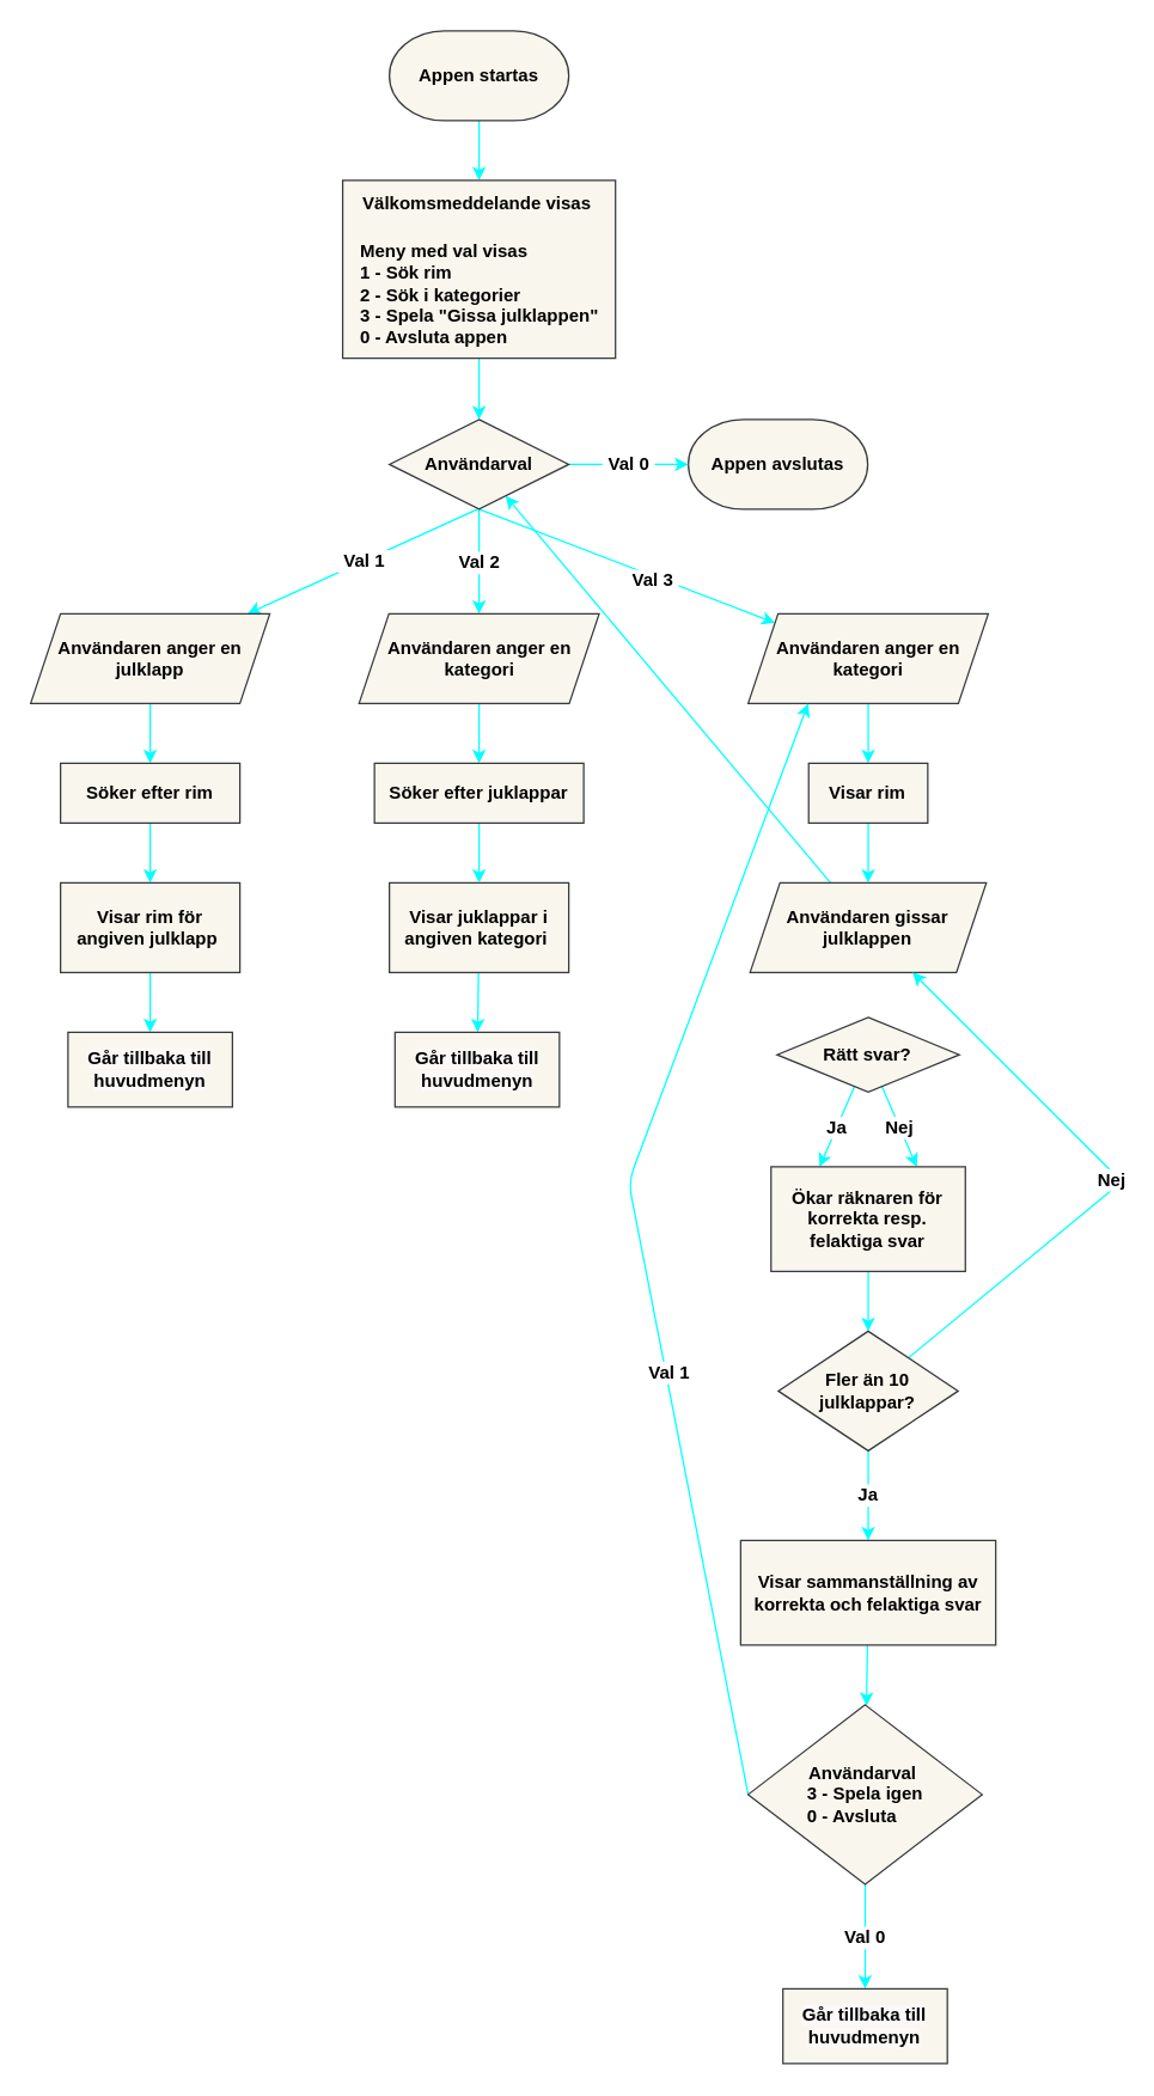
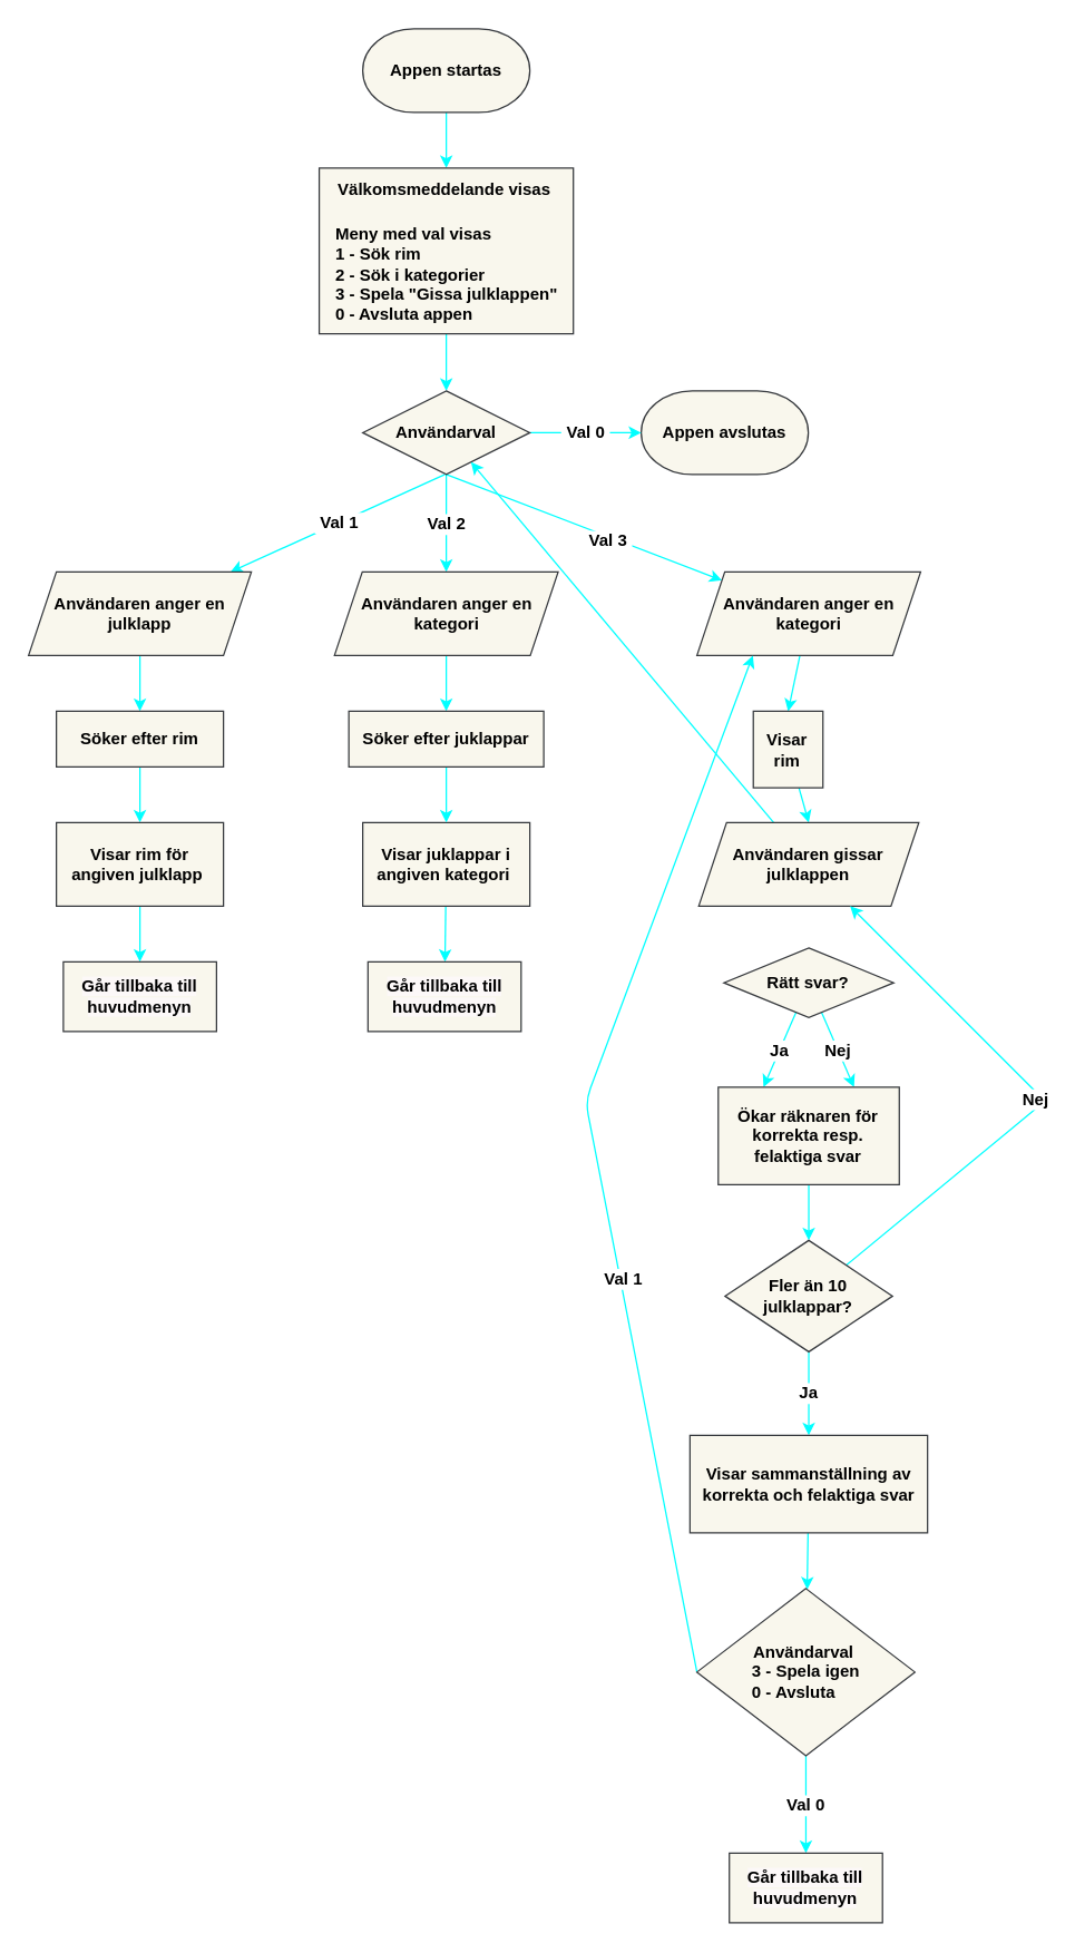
  <mxCell id="0" />
  <mxCell id="1" parent="0" />
  <mxCell id="2" style="edgeStyle=none;html=1;fontFamily=Helvetica;fontSize=12;fontColor=#000000;strokeColor=#00FFFF;" parent="1" source="3" target="6" edge="1"><mxGeometry relative="1" as="geometry" /></mxCell>
  <mxCell id="3" value="&lt;font size=&quot;1&quot; color=&quot;#000000&quot;&gt;&lt;b style=&quot;font-size: 12px;&quot;&gt;Appen startas&lt;/b&gt;&lt;/font&gt;" style="strokeWidth=1;html=1;shape=mxgraph.flowchart.terminator;whiteSpace=wrap;fillColor=#f9f7ed;strokeColor=#36393d;" parent="1" vertex="1"><mxGeometry x="260.01" y="20" width="120" height="60" as="geometry" /></mxCell>
  <mxCell id="4" value="&lt;font size=&quot;1&quot; color=&quot;#000000&quot; style=&quot;&quot;&gt;&lt;b style=&quot;font-size: 12px;&quot;&gt;Appen avslutas&lt;/b&gt;&lt;/font&gt;" style="strokeWidth=1;html=1;shape=mxgraph.flowchart.terminator;whiteSpace=wrap;fillColor=#f9f7ed;strokeColor=#36393d;" parent="1" vertex="1"><mxGeometry x="460" y="280" width="120" height="60" as="geometry" /></mxCell>
  <mxCell id="5" style="edgeStyle=none;html=1;fontFamily=Helvetica;fontSize=12;fontColor=#000000;entryX=0.5;entryY=0;entryDx=0;entryDy=0;strokeColor=#00FFFF;" parent="1" source="6" edge="1" target="12"><mxGeometry relative="1" as="geometry"><mxPoint x="320" y="230" as="targetPoint" /><Array as="points"><mxPoint x="320" y="260" /></Array></mxGeometry></mxCell>
  <mxCell id="6" value="&lt;div style=&quot;&quot;&gt;&lt;font color=&quot;#000000&quot;&gt;&lt;span style=&quot;font-size: 12px;&quot;&gt;&lt;b&gt;Välkomsmeddelande visas&amp;nbsp;&lt;/b&gt;&lt;/span&gt;&lt;/font&gt;&lt;/div&gt;&lt;div style=&quot;&quot;&gt;&lt;font color=&quot;#000000&quot;&gt;&lt;span style=&quot;font-size: 12px;&quot;&gt;&lt;b&gt;&lt;br&gt;&lt;/b&gt;&lt;/span&gt;&lt;/font&gt;&lt;/div&gt;&lt;div style=&quot;text-align: left;&quot;&gt;&lt;font color=&quot;#000000&quot;&gt;&lt;span style=&quot;font-size: 12px;&quot;&gt;&lt;b&gt;Meny med val visas&lt;/b&gt;&lt;/span&gt;&lt;/font&gt;&lt;/div&gt;&lt;font color=&quot;#000000&quot; style=&quot;font-size: 12px;&quot;&gt;&lt;b&gt;&lt;div style=&quot;text-align: left;&quot;&gt;&lt;b style=&quot;background-color: initial;&quot;&gt;1 - Sök rim&lt;/b&gt;&lt;/div&gt;&lt;div style=&quot;text-align: left;&quot;&gt;&lt;b style=&quot;background-color: initial;&quot;&gt;2 - Sök i kategorier&lt;/b&gt;&lt;/div&gt;&lt;div style=&quot;text-align: left;&quot;&gt;&lt;b style=&quot;background-color: initial;&quot;&gt;3 - Spela &quot;Gissa julklappen&quot;&lt;/b&gt;&lt;/div&gt;&lt;div style=&quot;text-align: left;&quot;&gt;0 - Avsluta appen&lt;/div&gt;&lt;/b&gt;&lt;/font&gt;" style="rounded=0;whiteSpace=wrap;html=1;strokeColor=#36393d;strokeWidth=1;fontFamily=Helvetica;fontSize=13;fontColor=default;fillColor=#f9f7ed;" parent="1" vertex="1"><mxGeometry x="228.76" y="120" width="182.5" height="119" as="geometry" /></mxCell>
  <mxCell id="7" value="&lt;span&gt;&lt;font&gt;&amp;nbsp;Val 0&amp;nbsp;&lt;br&gt;&lt;/font&gt;&lt;/span&gt;" style="edgeStyle=none;html=1;fontFamily=Helvetica;fontSize=12;fontColor=#000000;exitX=1;exitY=0.5;exitDx=0;exitDy=0;labelBackgroundColor=#FFFFFF;strokeColor=#00FFFF;fontStyle=1" parent="1" source="12" target="4" edge="1"><mxGeometry x="0.0" relative="1" as="geometry"><mxPoint x="360" y="303" as="sourcePoint" /><Array as="points"><mxPoint x="430" y="310" /></Array><mxPoint as="offset" /></mxGeometry></mxCell>
  <mxCell id="8" value="&amp;nbsp;Val 2&amp;nbsp;" style="edgeStyle=none;html=1;fontFamily=Helvetica;fontSize=12;fontColor=#000000;labelBackgroundColor=#FFFFFF;strokeColor=#00FFFF;fontStyle=1" parent="1" target="16" edge="1"><mxGeometry x="0.02" relative="1" as="geometry"><mxPoint x="319" y="430" as="targetPoint" /><mxPoint x="320" y="340" as="sourcePoint" /><mxPoint as="offset" /></mxGeometry></mxCell>
  <mxCell id="9" value="&amp;nbsp;Val 1&amp;nbsp;" style="edgeStyle=none;html=1;fontFamily=Helvetica;fontSize=12;fontColor=#000000;endArrow=classic;endFill=1;exitX=0.5;exitY=1;exitDx=0;exitDy=0;labelBackgroundColor=#FFFFFF;strokeColor=#00FFFF;fontStyle=1" parent="1" edge="1"><mxGeometry x="-0.004" relative="1" as="geometry"><mxPoint x="165.003" y="410" as="targetPoint" /><mxPoint x="319.01" y="340" as="sourcePoint" /><mxPoint as="offset" /></mxGeometry></mxCell>
  <mxCell id="10" style="edgeStyle=none;html=1;fontFamily=Helvetica;fontSize=12;fontColor=#FFFFFF;exitX=0.5;exitY=1;exitDx=0;exitDy=0;strokeColor=#00FFFF;fontStyle=1" parent="1" source="12" edge="1" target="26"><mxGeometry relative="1" as="geometry"><mxPoint x="478.155" y="415.536" as="targetPoint" /></mxGeometry></mxCell>
  <mxCell id="11" value="&amp;nbsp;Val 3&amp;nbsp;" style="edgeLabel;html=1;align=center;verticalAlign=middle;resizable=0;points=[];fontSize=12;fontFamily=Helvetica;fontColor=#000000;labelBackgroundColor=#FFFFFF;fontStyle=1" parent="10" vertex="1" connectable="0"><mxGeometry x="0.18" y="-3" relative="1" as="geometry"><mxPoint as="offset" /></mxGeometry></mxCell>
  <mxCell id="12" value="&lt;b&gt;Användarval&lt;/b&gt;" style="rhombus;whiteSpace=wrap;html=1;strokeColor=#36393d;strokeWidth=1;fontFamily=Helvetica;fontSize=12;fontColor=#000000;fillColor=#f9f7ed;" parent="1" vertex="1"><mxGeometry x="260.01" y="280" width="120" height="60" as="geometry" /></mxCell>
  <mxCell id="13" style="edgeStyle=none;html=1;entryX=0.5;entryY=0;entryDx=0;entryDy=0;fontFamily=Helvetica;fontSize=12;fontColor=#000000;endArrow=classic;endFill=1;strokeColor=#00FFFF;" parent="1" source="14" target="18" edge="1"><mxGeometry relative="1" as="geometry" /></mxCell>
  <mxCell id="14" value="&lt;font color=&quot;#000000&quot;&gt;&lt;b&gt;Användaren anger en julklapp&lt;/b&gt;&lt;/font&gt;" style="shape=parallelogram;perimeter=parallelogramPerimeter;whiteSpace=wrap;html=1;fixedSize=1;strokeColor=#36393d;strokeWidth=1;fontFamily=Helvetica;fontSize=12;fontColor=#FFFFFF;fillColor=#f9f7ed;" parent="1" vertex="1"><mxGeometry x="20" y="410" width="160" height="60" as="geometry" /></mxCell>
  <mxCell id="15" style="edgeStyle=none;html=1;entryX=0.5;entryY=0;entryDx=0;entryDy=0;strokeColor=#00FFFF;" edge="1" parent="1" source="16" target="24"><mxGeometry relative="1" as="geometry" /></mxCell>
  <mxCell id="16" value="&lt;font color=&quot;#000000&quot;&gt;&lt;b&gt;Användaren anger en kategori&lt;/b&gt;&lt;/font&gt;" style="shape=parallelogram;perimeter=parallelogramPerimeter;whiteSpace=wrap;html=1;fixedSize=1;strokeColor=#36393d;strokeWidth=1;fontFamily=Helvetica;fontSize=12;fontColor=#FFFFFF;fillColor=#f9f7ed;" parent="1" vertex="1"><mxGeometry x="239.69" y="410" width="160.63" height="60" as="geometry" /></mxCell>
  <mxCell id="17" style="edgeStyle=none;html=1;entryX=0.5;entryY=0;entryDx=0;entryDy=0;fontFamily=Helvetica;fontSize=12;fontColor=#000000;endArrow=classic;endFill=1;strokeColor=#00FFFF;" parent="1" source="18" target="20" edge="1"><mxGeometry relative="1" as="geometry"><Array as="points"><mxPoint x="100" y="570" /></Array></mxGeometry></mxCell>
  <mxCell id="18" value="&lt;b&gt;Söker efter rim&lt;/b&gt;" style="rounded=0;whiteSpace=wrap;html=1;strokeColor=#36393d;strokeWidth=1;fontFamily=Helvetica;fontSize=12;fontColor=#000000;fillColor=#f9f7ed;" parent="1" vertex="1"><mxGeometry x="40" y="510" width="120" height="40" as="geometry" /></mxCell>
  <mxCell id="19" style="edgeStyle=none;html=1;fontFamily=Helvetica;fontSize=12;fontColor=#000000;endArrow=classic;endFill=1;strokeColor=#00FFFF;" parent="1" source="20" target="29" edge="1"><mxGeometry relative="1" as="geometry"><mxPoint x="100" y="690" as="targetPoint" /></mxGeometry></mxCell>
  <mxCell id="20" value="&lt;b&gt;Visar rim för angiven julklapp&amp;nbsp;&lt;/b&gt;" style="rounded=0;whiteSpace=wrap;html=1;strokeColor=#36393d;strokeWidth=1;fontFamily=Helvetica;fontSize=12;fontColor=#000000;fillColor=#f9f7ed;" parent="1" vertex="1"><mxGeometry x="40" y="590" width="120" height="60" as="geometry" /></mxCell>
  <mxCell id="21" style="edgeStyle=none;html=1;strokeColor=#00FFFF;" edge="1" parent="1" source="22" target="30"><mxGeometry relative="1" as="geometry"><mxPoint x="320.01" y="690" as="targetPoint" /></mxGeometry></mxCell>
  <mxCell id="22" value="&lt;b&gt;Visar juklappar i angiven kategori&amp;nbsp;&lt;/b&gt;" style="rounded=0;whiteSpace=wrap;html=1;strokeColor=#36393d;strokeWidth=1;fontFamily=Helvetica;fontSize=12;fontColor=#000000;fillColor=#f9f7ed;" vertex="1" parent="1"><mxGeometry x="260.01" y="590" width="120" height="60" as="geometry" /></mxCell>
  <mxCell id="23" style="edgeStyle=none;html=1;strokeColor=#00FFFF;" edge="1" parent="1" source="24" target="22"><mxGeometry relative="1" as="geometry" /></mxCell>
  <mxCell id="24" value="&lt;b&gt;Söker efter juklappar&lt;/b&gt;" style="rounded=0;whiteSpace=wrap;html=1;strokeColor=#36393d;strokeWidth=1;fontFamily=Helvetica;fontSize=12;fontColor=#000000;fillColor=#f9f7ed;" vertex="1" parent="1"><mxGeometry x="250.01" y="510" width="139.99" height="40" as="geometry" /></mxCell>
  <mxCell id="25" style="edgeStyle=none;html=1;entryX=0.5;entryY=0;entryDx=0;entryDy=0;strokeColor=#00FFFF;" edge="1" parent="1" source="26" target="28"><mxGeometry relative="1" as="geometry" /></mxCell>
  <mxCell id="26" value="&lt;font color=&quot;#000000&quot;&gt;&lt;b&gt;Användaren anger en kategori&lt;/b&gt;&lt;/font&gt;" style="shape=parallelogram;perimeter=parallelogramPerimeter;whiteSpace=wrap;html=1;fixedSize=1;strokeColor=#36393d;strokeWidth=1;fontFamily=Helvetica;fontSize=12;fontColor=#FFFFFF;fillColor=#f9f7ed;" vertex="1" parent="1"><mxGeometry x="500" y="410" width="160.63" height="60" as="geometry" /></mxCell>
  <mxCell id="27" style="edgeStyle=none;html=1;entryX=0.5;entryY=0;entryDx=0;entryDy=0;fontSize=12;strokeColor=#00FFFF;" edge="1" parent="1" source="28" target="37"><mxGeometry relative="1" as="geometry" /></mxCell>
- <mxCell id="28" value="&lt;b&gt;Visar rim&lt;/b&gt;" style="rounded=0;whiteSpace=wrap;html=1;strokeColor=#36393d;strokeWidth=1;fontFamily=Helvetica;fontSize=12;fontColor=#000000;fillColor=#f9f7ed;" vertex="1" parent="1"><mxGeometry x="540.49" y="510" width="79.68" height="40" as="geometry" /></mxCell>
+ <mxCell id="28" value="&lt;b&gt;Visar rim&lt;/b&gt;" style="rounded=0;whiteSpace=wrap;html=1;strokeColor=#36393d;strokeWidth=1;fontFamily=Helvetica;fontSize=12;fontColor=#000000;fillColor=#f9f7ed;" vertex="1" parent="1"><mxGeometry x="540.49" y="510" width="50" height="55" as="geometry" /></mxCell>
  <mxCell id="29" value="&lt;span style=&quot;background-color: rgb(252, 248, 248);&quot;&gt;&lt;b style=&quot;border-color: rgb(0, 0, 0); font-family: Helvetica; font-size: 12px; font-style: normal; font-variant-ligatures: normal; font-variant-caps: normal; letter-spacing: normal; orphans: 2; text-indent: 0px; text-transform: none; widows: 2; word-spacing: 0px; -webkit-text-stroke-width: 0px; text-decoration-thickness: initial; text-decoration-style: initial; text-decoration-color: initial; color: rgb(0, 0, 0); text-align: center;&quot;&gt;Går tillbaka till huvudmenyn&lt;/b&gt;&lt;br&gt;&lt;/span&gt;" style="rounded=0;whiteSpace=wrap;html=1;strokeColor=#36393d;strokeWidth=1;fontFamily=Helvetica;fontSize=12;fontColor=#000000;fillColor=#f9f7ed;" vertex="1" parent="1"><mxGeometry x="45" y="690" width="110" height="50" as="geometry" /></mxCell>
  <mxCell id="30" value="&lt;span style=&quot;background-color: rgb(252, 248, 248);&quot;&gt;&lt;b style=&quot;border-color: rgb(0, 0, 0); font-family: Helvetica; font-size: 12px; font-style: normal; font-variant-ligatures: normal; font-variant-caps: normal; letter-spacing: normal; orphans: 2; text-indent: 0px; text-transform: none; widows: 2; word-spacing: 0px; -webkit-text-stroke-width: 0px; text-decoration-thickness: initial; text-decoration-style: initial; text-decoration-color: initial; color: rgb(0, 0, 0); text-align: center;&quot;&gt;Går tillbaka till huvudmenyn&lt;/b&gt;&lt;br&gt;&lt;/span&gt;" style="rounded=0;whiteSpace=wrap;html=1;strokeColor=#36393d;strokeWidth=1;fontFamily=Helvetica;fontSize=12;fontColor=#000000;fillColor=#f9f7ed;" vertex="1" parent="1"><mxGeometry x="263.75" y="690" width="110" height="50" as="geometry" /></mxCell>
  <mxCell id="31" value="&lt;font style=&quot;font-size: 12px;&quot;&gt;&lt;span&gt;&amp;nbsp;Ja&amp;nbsp;&lt;/span&gt;&lt;/font&gt;" style="edgeStyle=none;html=1;entryX=0.25;entryY=0;entryDx=0;entryDy=0;labelBackgroundColor=#FFFFFF;fontColor=#000000;strokeColor=#00FFFF;fontStyle=1" edge="1" parent="1" source="33" target="35"><mxGeometry x="0.024" relative="1" as="geometry"><mxPoint as="offset" /></mxGeometry></mxCell>
  <mxCell id="32" value="&lt;span&gt;&amp;nbsp;Nej&amp;nbsp;&lt;/span&gt;" style="edgeStyle=none;html=1;fontSize=12;entryX=0.75;entryY=0;entryDx=0;entryDy=0;fontColor=#000000;labelBackgroundColor=#FFFFFF;strokeColor=#00FFFF;fontStyle=1" edge="1" parent="1" source="33" target="35"><mxGeometry x="0.013" relative="1" as="geometry"><mxPoint x="610" y="790" as="targetPoint" /><mxPoint as="offset" /></mxGeometry></mxCell>
  <mxCell id="33" value="&lt;b&gt;Rätt svar?&lt;/b&gt;" style="rhombus;whiteSpace=wrap;html=1;strokeColor=#36393d;strokeWidth=1;fontFamily=Helvetica;fontSize=12;fontColor=#000000;fillColor=#f9f7ed;" vertex="1" parent="1"><mxGeometry x="519.35" y="680" width="121.95" height="50" as="geometry" /></mxCell>
  <mxCell id="34" style="edgeStyle=none;html=1;entryX=0.5;entryY=0;entryDx=0;entryDy=0;fontSize=12;strokeColor=#00FFFF;" edge="1" parent="1" source="35" target="41"><mxGeometry relative="1" as="geometry" /></mxCell>
  <mxCell id="35" value="&lt;b&gt;Ökar räknaren för korrekta resp. felaktiga svar&lt;/b&gt;" style="rounded=0;whiteSpace=wrap;html=1;strokeColor=#36393d;strokeWidth=1;fontFamily=Helvetica;fontSize=12;fontColor=#000000;fillColor=#f9f7ed;" vertex="1" parent="1"><mxGeometry x="515.32" y="780" width="130" height="70" as="geometry" /></mxCell>
  <mxCell id="36" style="edgeStyle=none;html=1;fontSize=12;strokeColor=#00FFFF;" edge="1" parent="1" source="37" target="12"><mxGeometry relative="1" as="geometry" /></mxCell>
  <mxCell id="37" value="&lt;font color=&quot;#000000&quot;&gt;&lt;b&gt;Användaren gissar julklappen&lt;/b&gt;&lt;/font&gt;" style="shape=parallelogram;perimeter=parallelogramPerimeter;whiteSpace=wrap;html=1;fixedSize=1;strokeColor=#36393d;strokeWidth=1;fontFamily=Helvetica;fontSize=12;fontColor=#FFFFFF;fillColor=#f9f7ed;" vertex="1" parent="1"><mxGeometry x="501.29" y="590" width="158.06" height="60" as="geometry" /></mxCell>
  <mxCell id="38" value="&lt;span&gt;&amp;nbsp;Ja&amp;nbsp;&lt;/span&gt;" style="edgeStyle=none;html=1;fontSize=12;fontColor=#000000;labelBackgroundColor=#FFFFFF;strokeColor=#00FFFF;fontStyle=1" edge="1" parent="1" source="41" target="43"><mxGeometry relative="1" as="geometry"><mxPoint as="offset" /></mxGeometry></mxCell>
  <mxCell id="39" style="edgeStyle=none;html=1;fontSize=12;strokeColor=#00FFFF;" edge="1" parent="1" source="41"><mxGeometry relative="1" as="geometry"><mxPoint x="610" y="650" as="targetPoint" /><Array as="points"><mxPoint x="750" y="790" /></Array></mxGeometry></mxCell>
  <mxCell id="40" value="&lt;span&gt;&amp;nbsp;Nej&amp;nbsp;&lt;/span&gt;" style="edgeLabel;html=1;align=center;verticalAlign=middle;resizable=0;points=[];fontSize=12;fontColor=#000000;labelBackgroundColor=#FFFFFF;fontStyle=1" vertex="1" connectable="0" parent="39"><mxGeometry x="0.004" y="4" relative="1" as="geometry"><mxPoint as="offset" /></mxGeometry></mxCell>
  <mxCell id="41" value="&lt;b&gt;Fler än 10 julklappar?&lt;/b&gt;" style="rhombus;whiteSpace=wrap;html=1;strokeColor=#36393d;strokeWidth=1;fontFamily=Helvetica;fontSize=12;fontColor=#000000;fillColor=#f9f7ed;" vertex="1" parent="1"><mxGeometry x="520.16" y="890" width="120.32" height="80" as="geometry" /></mxCell>
  <mxCell id="42" style="edgeStyle=none;html=1;fontSize=12;strokeColor=#00FFFF;" edge="1" parent="1" source="43" target="47"><mxGeometry relative="1" as="geometry" /></mxCell>
  <mxCell id="43" value="&lt;b&gt;Visar sammanställning av korrekta och felaktiga svar&lt;/b&gt;" style="rounded=0;whiteSpace=wrap;html=1;strokeColor=#36393d;strokeWidth=1;fontFamily=Helvetica;fontSize=12;fontColor=#000000;fillColor=#f9f7ed;" vertex="1" parent="1"><mxGeometry x="494.99" y="1030" width="170.65" height="70" as="geometry" /></mxCell>
  <mxCell id="44" style="edgeStyle=none;html=1;fontSize=12;entryX=0.25;entryY=1;entryDx=0;entryDy=0;exitX=0;exitY=0.5;exitDx=0;exitDy=0;strokeColor=#00FFFF;" edge="1" parent="1" source="47" target="26"><mxGeometry relative="1" as="geometry"><mxPoint x="560" y="470" as="targetPoint" /><Array as="points"><mxPoint x="420" y="790" /></Array></mxGeometry></mxCell>
  <mxCell id="45" value="&amp;nbsp;Val 1&amp;nbsp;" style="edgeLabel;html=1;align=center;verticalAlign=middle;resizable=0;points=[];fontSize=12;fontStyle=1;fontColor=#000000;labelBackgroundColor=#FFFFFF;" vertex="1" connectable="0" parent="44"><mxGeometry x="-0.243" y="-1" relative="1" as="geometry"><mxPoint y="-1" as="offset" /></mxGeometry></mxCell>
  <mxCell id="46" value="&amp;nbsp;Val 0&amp;nbsp;" style="edgeStyle=none;html=1;fontSize=12;fontStyle=1;fontColor=#000000;labelBackgroundColor=#FFFFFF;strokeColor=#00FFFF;" edge="1" parent="1" source="47" target="48"><mxGeometry x="0.02" relative="1" as="geometry"><mxPoint as="offset" /></mxGeometry></mxCell>
  <mxCell id="47" value="&lt;div style=&quot;&quot;&gt;&lt;b style=&quot;background-color: initial;&quot;&gt;Användarval&amp;nbsp;&lt;/b&gt;&lt;/div&gt;&lt;b&gt;&lt;div style=&quot;text-align: left;&quot;&gt;&lt;b style=&quot;background-color: initial;&quot;&gt;3 - Spela igen&lt;/b&gt;&lt;/div&gt;&lt;div style=&quot;text-align: left;&quot;&gt;&lt;b style=&quot;background-color: initial;&quot;&gt;0 - Avsluta&lt;/b&gt;&lt;/div&gt;&lt;/b&gt;" style="rhombus;whiteSpace=wrap;html=1;strokeColor=#36393d;strokeWidth=1;fontFamily=Helvetica;fontSize=12;fontColor=#000000;fillColor=#f9f7ed;align=center;" vertex="1" parent="1"><mxGeometry x="500" y="1140" width="156.54" height="120" as="geometry" /></mxCell>
  <mxCell id="48" value="&lt;span style=&quot;background-color: rgb(252, 248, 248);&quot;&gt;&lt;b style=&quot;border-color: rgb(0, 0, 0); font-family: Helvetica; font-size: 12px; font-style: normal; font-variant-ligatures: normal; font-variant-caps: normal; letter-spacing: normal; orphans: 2; text-indent: 0px; text-transform: none; widows: 2; word-spacing: 0px; -webkit-text-stroke-width: 0px; text-decoration-thickness: initial; text-decoration-style: initial; text-decoration-color: initial; color: rgb(0, 0, 0); text-align: center;&quot;&gt;Går tillbaka till huvudmenyn&lt;/b&gt;&lt;br&gt;&lt;/span&gt;" style="rounded=0;whiteSpace=wrap;html=1;strokeColor=#36393d;strokeWidth=1;fontFamily=Helvetica;fontSize=12;fontColor=#000000;fillColor=#f9f7ed;" vertex="1" parent="1"><mxGeometry x="523.27" y="1330" width="110" height="50" as="geometry" /></mxCell>
